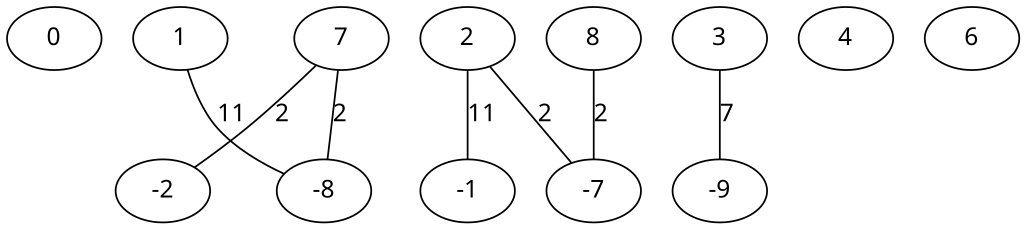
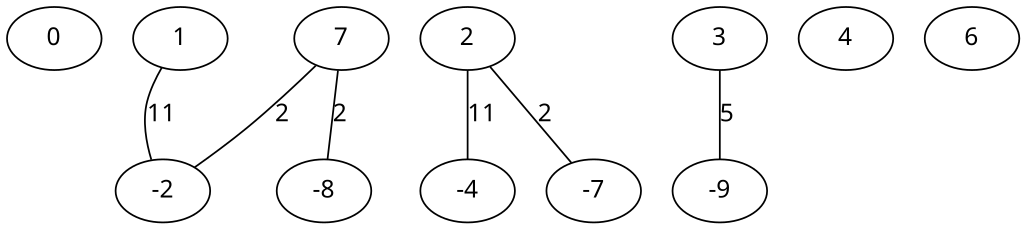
  graph {
    fontname="Noto Sans"
    node [fontname="Noto Sans"]
    edge [fontname="Noto Sans"]
    0
    1
    -2
    2
-   -1
+   -1 [label=-4]
    -7
    3
    -9
    4
    6
    7
    -8
-   8
-   1 -- -8 [label=11]
+   1 -- -2 [label=11]
    2 -- -1 [label=11]
    2 -- -7 [label=2]
-   3 -- -9 [label=7]
+   3 -- -9 [label=5]
    7 -- -2 [label=2]
    7 -- -8 [label=2]
-   8 -- -7 [label=2]
  }
